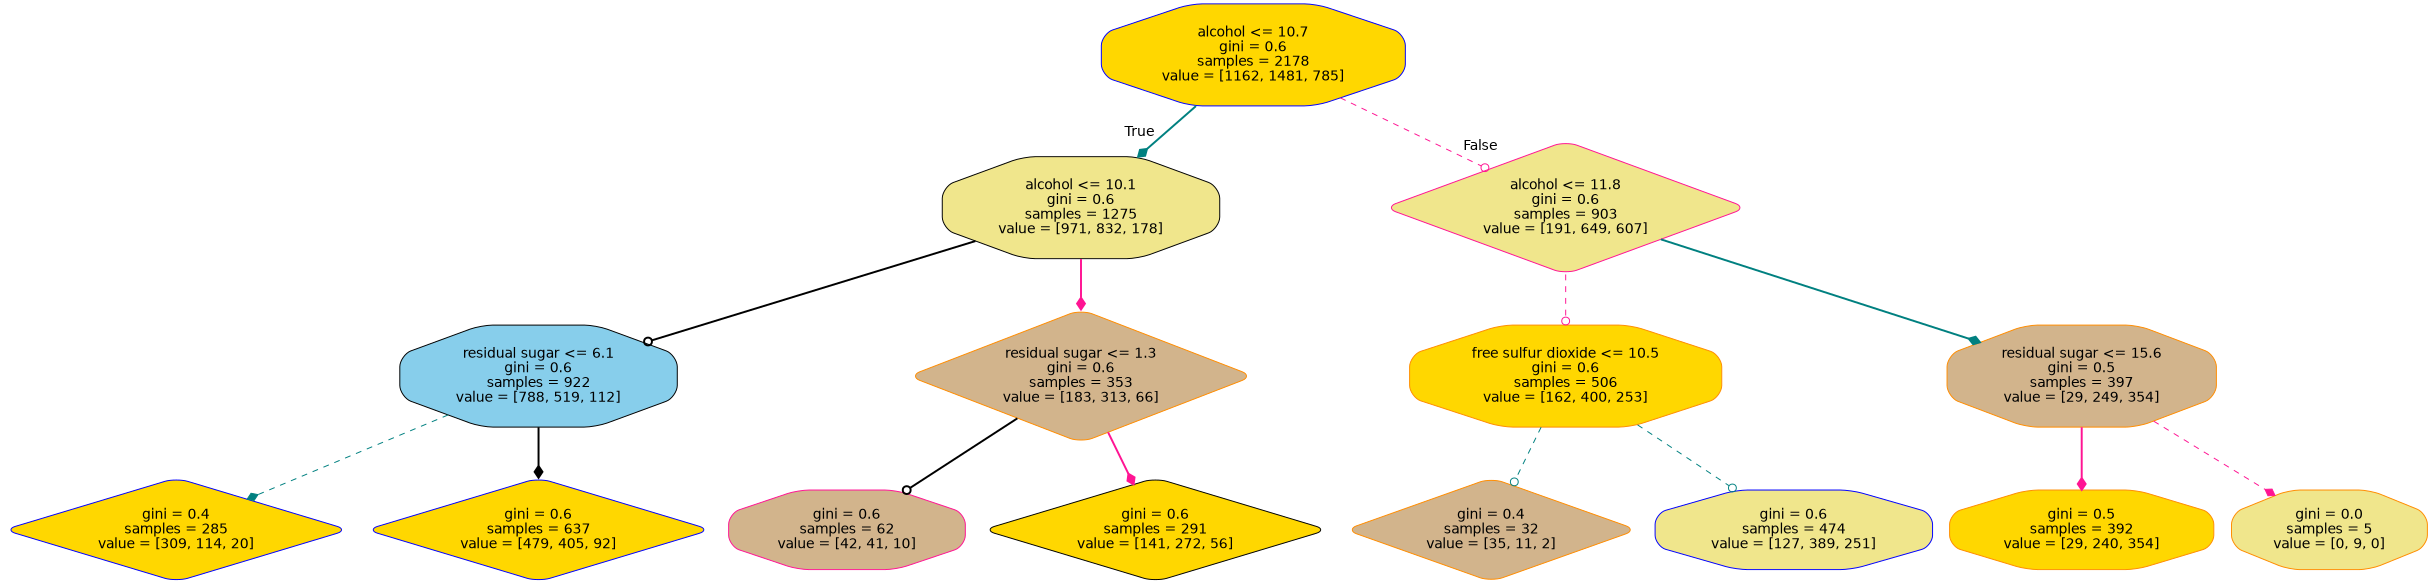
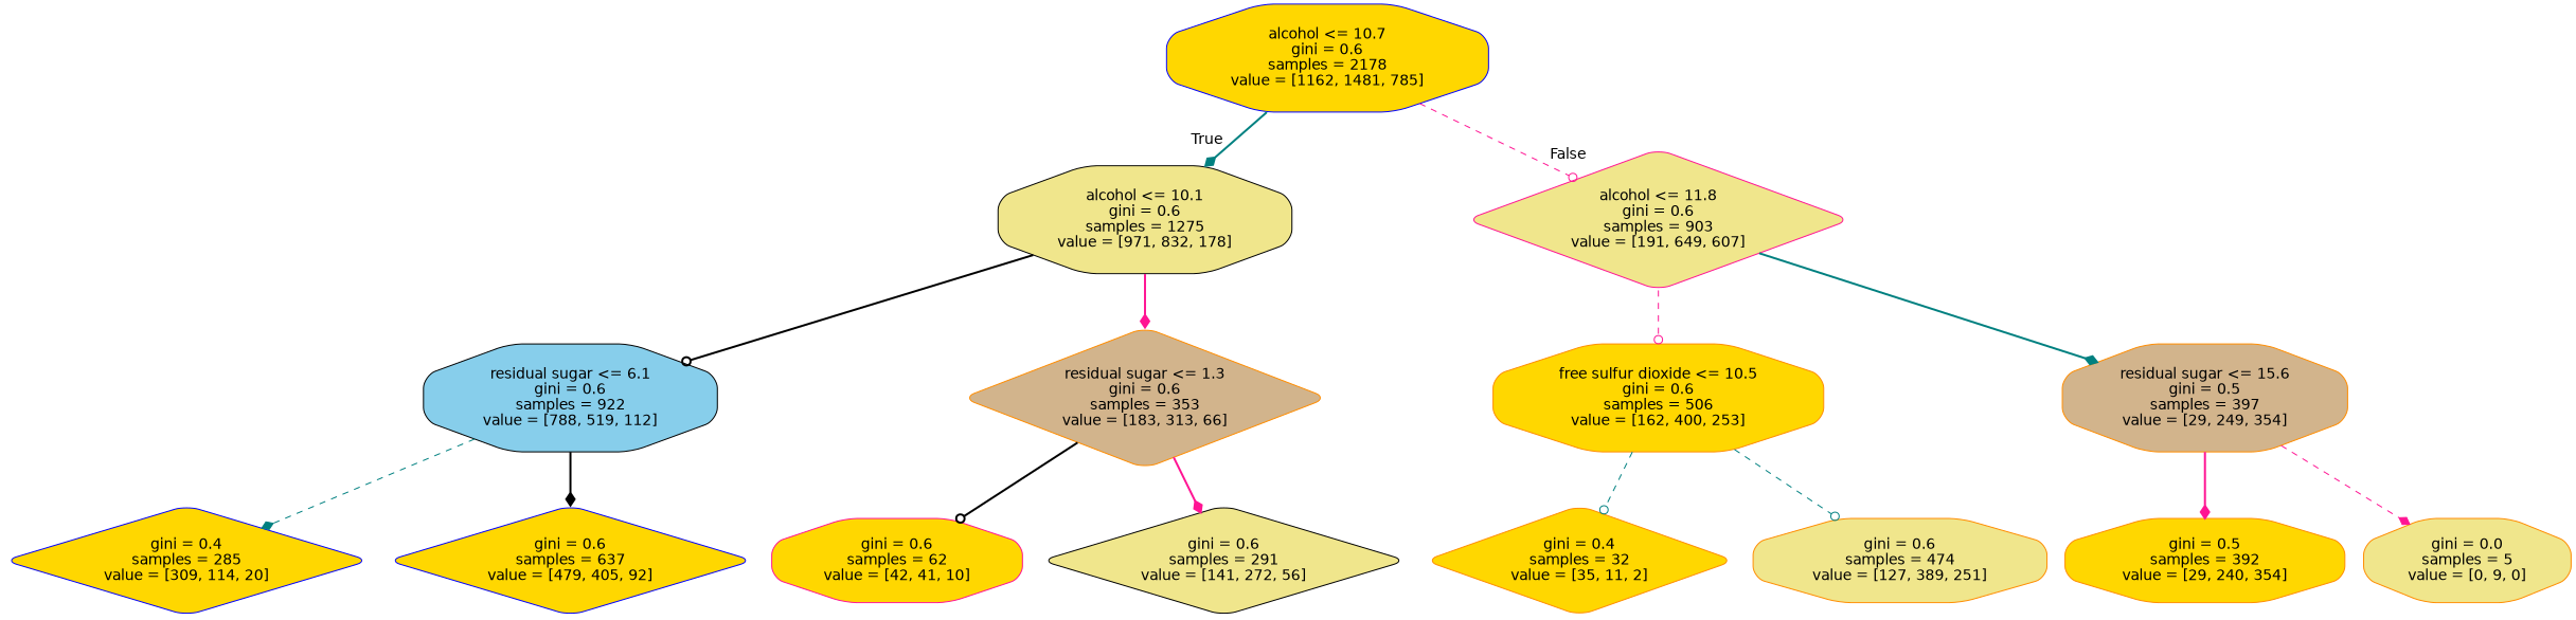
  digraph {
    node [color=darkorange fillcolor=gold fontname=helvetica shape=octagon style="rounded,filled"]
    edge [arrowhead=diamond color=deeppink fontname=helvetica style=bold]
    n1 [color=blue label="alcohol <= 10.7\ngini = 0.6\nsamples = 2178\nvalue = [1162, 1481, 785]"]
    n2 [color=black fillcolor=khaki label="alcohol <= 10.1\ngini = 0.6\nsamples = 1275\nvalue = [971, 832, 178]"]
    n3 [color=deeppink fillcolor=khaki label="alcohol <= 11.8\ngini = 0.6\nsamples = 903\nvalue = [191, 649, 607]" shape=diamond]
    n4 [color=black fillcolor=skyblue label="residual sugar <= 6.1\ngini = 0.6\nsamples = 922\nvalue = [788, 519, 112]"]
    n5 [fillcolor=tan label="residual sugar <= 1.3\ngini = 0.6\nsamples = 353\nvalue = [183, 313, 66]" shape=diamond]
    n6 [label="free sulfur dioxide <= 10.5\ngini = 0.6\nsamples = 506\nvalue = [162, 400, 253]"]
    n7 [fillcolor=tan label="residual sugar <= 15.6\ngini = 0.5\nsamples = 397\nvalue = [29, 249, 354]"]
    n8 [color=blue label="gini = 0.4\nsamples = 285\nvalue = [309, 114, 20]" shape=diamond]
    n9 [color=blue label="gini = 0.6\nsamples = 637\nvalue = [479, 405, 92]" shape=diamond]
-   n10 [color=deeppink fillcolor=tan label="gini = 0.6\nsamples = 62\nvalue = [42, 41, 10]"]
-   n11 [color=black label="gini = 0.6\nsamples = 291\nvalue = [141, 272, 56]" shape=diamond]
-   n12 [fillcolor=tan label="gini = 0.4\nsamples = 32\nvalue = [35, 11, 2]" shape=diamond]
-   n13 [color=blue fillcolor=khaki label="gini = 0.6\nsamples = 474\nvalue = [127, 389, 251]"]
+   n10 [color=deeppink label="gini = 0.6\nsamples = 62\nvalue = [42, 41, 10]"]
+   n11 [color=black fillcolor=khaki label="gini = 0.6\nsamples = 291\nvalue = [141, 272, 56]" shape=diamond]
+   n12 [label="gini = 0.4\nsamples = 32\nvalue = [35, 11, 2]" shape=diamond]
+   n13 [fillcolor=khaki label="gini = 0.6\nsamples = 474\nvalue = [127, 389, 251]"]
    n14 [label="gini = 0.5\nsamples = 392\nvalue = [29, 240, 354]"]
    n15 [fillcolor=khaki label="gini = 0.0\nsamples = 5\nvalue = [0, 9, 0]"]
    n1 -> n2 [color=teal headlabel=True labelangle=45 labeldistance=2.5]
    n1 -> n3 [arrowhead=odot headlabel=False labelangle=-45 labeldistance=2.5 style=dashed]
    n2 -> n4 [arrowhead=odot color=black]
    n2 -> n5
    n3 -> n6 [arrowhead=odot style=dashed]
    n3 -> n7 [color=teal]
    n4 -> n8 [color=teal style=dashed]
    n4 -> n9 [color=black]
    n5 -> n10 [arrowhead=odot color=black]
    n5 -> n11
    n6 -> n12 [arrowhead=odot color=teal style=dashed]
    n6 -> n13 [arrowhead=odot color=teal style=dashed]
    n7 -> n14
    n7 -> n15 [style=dashed]
  }
